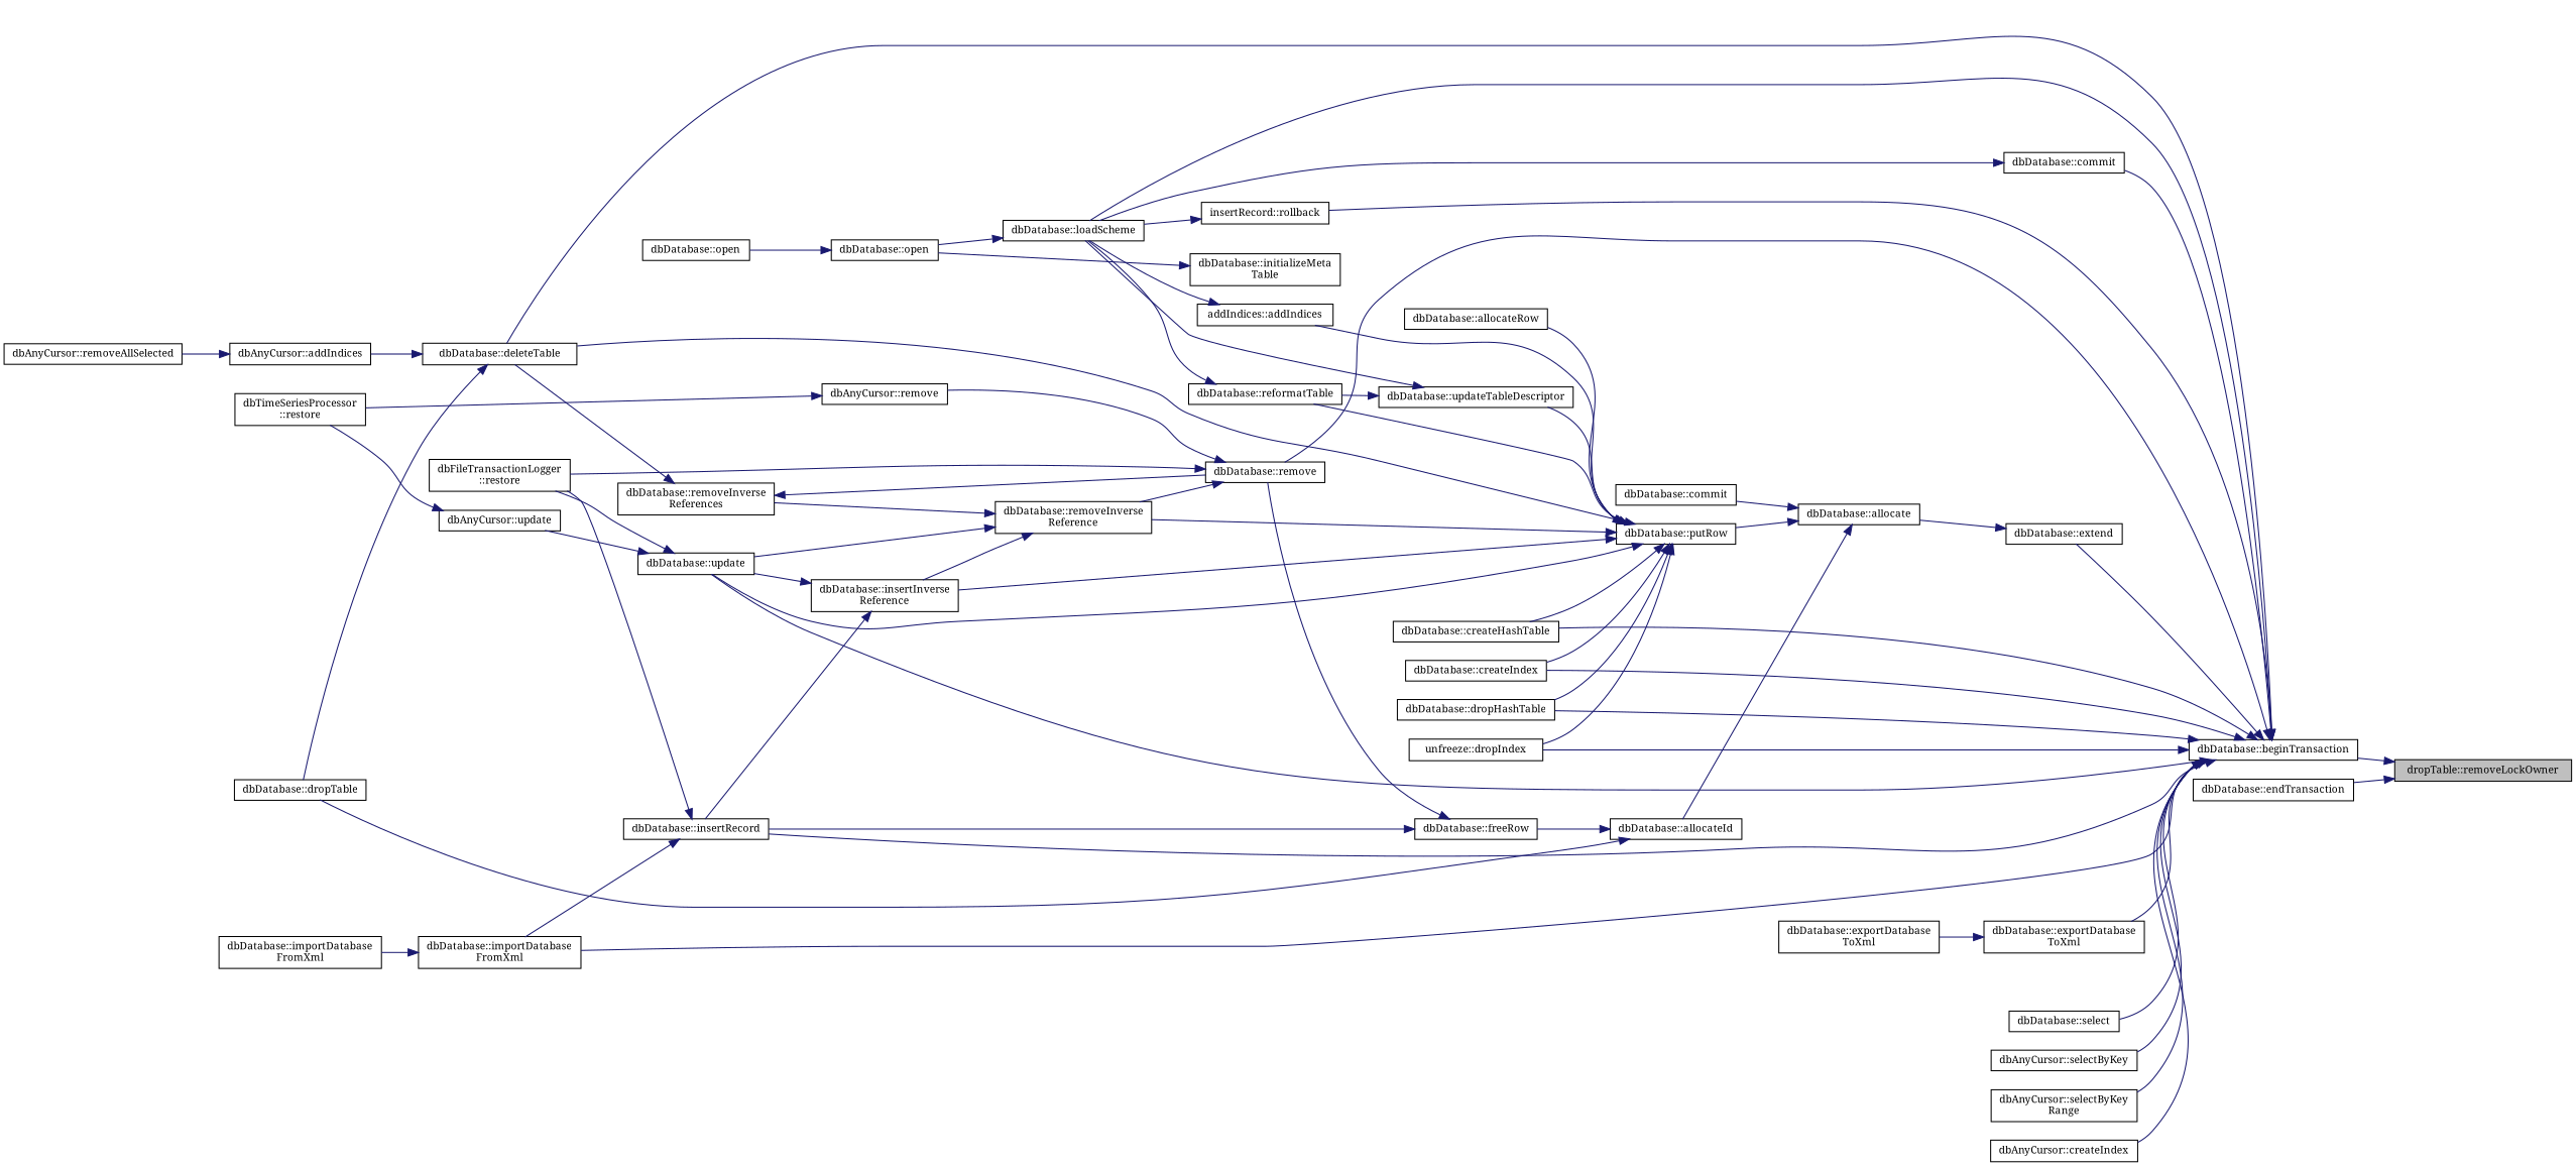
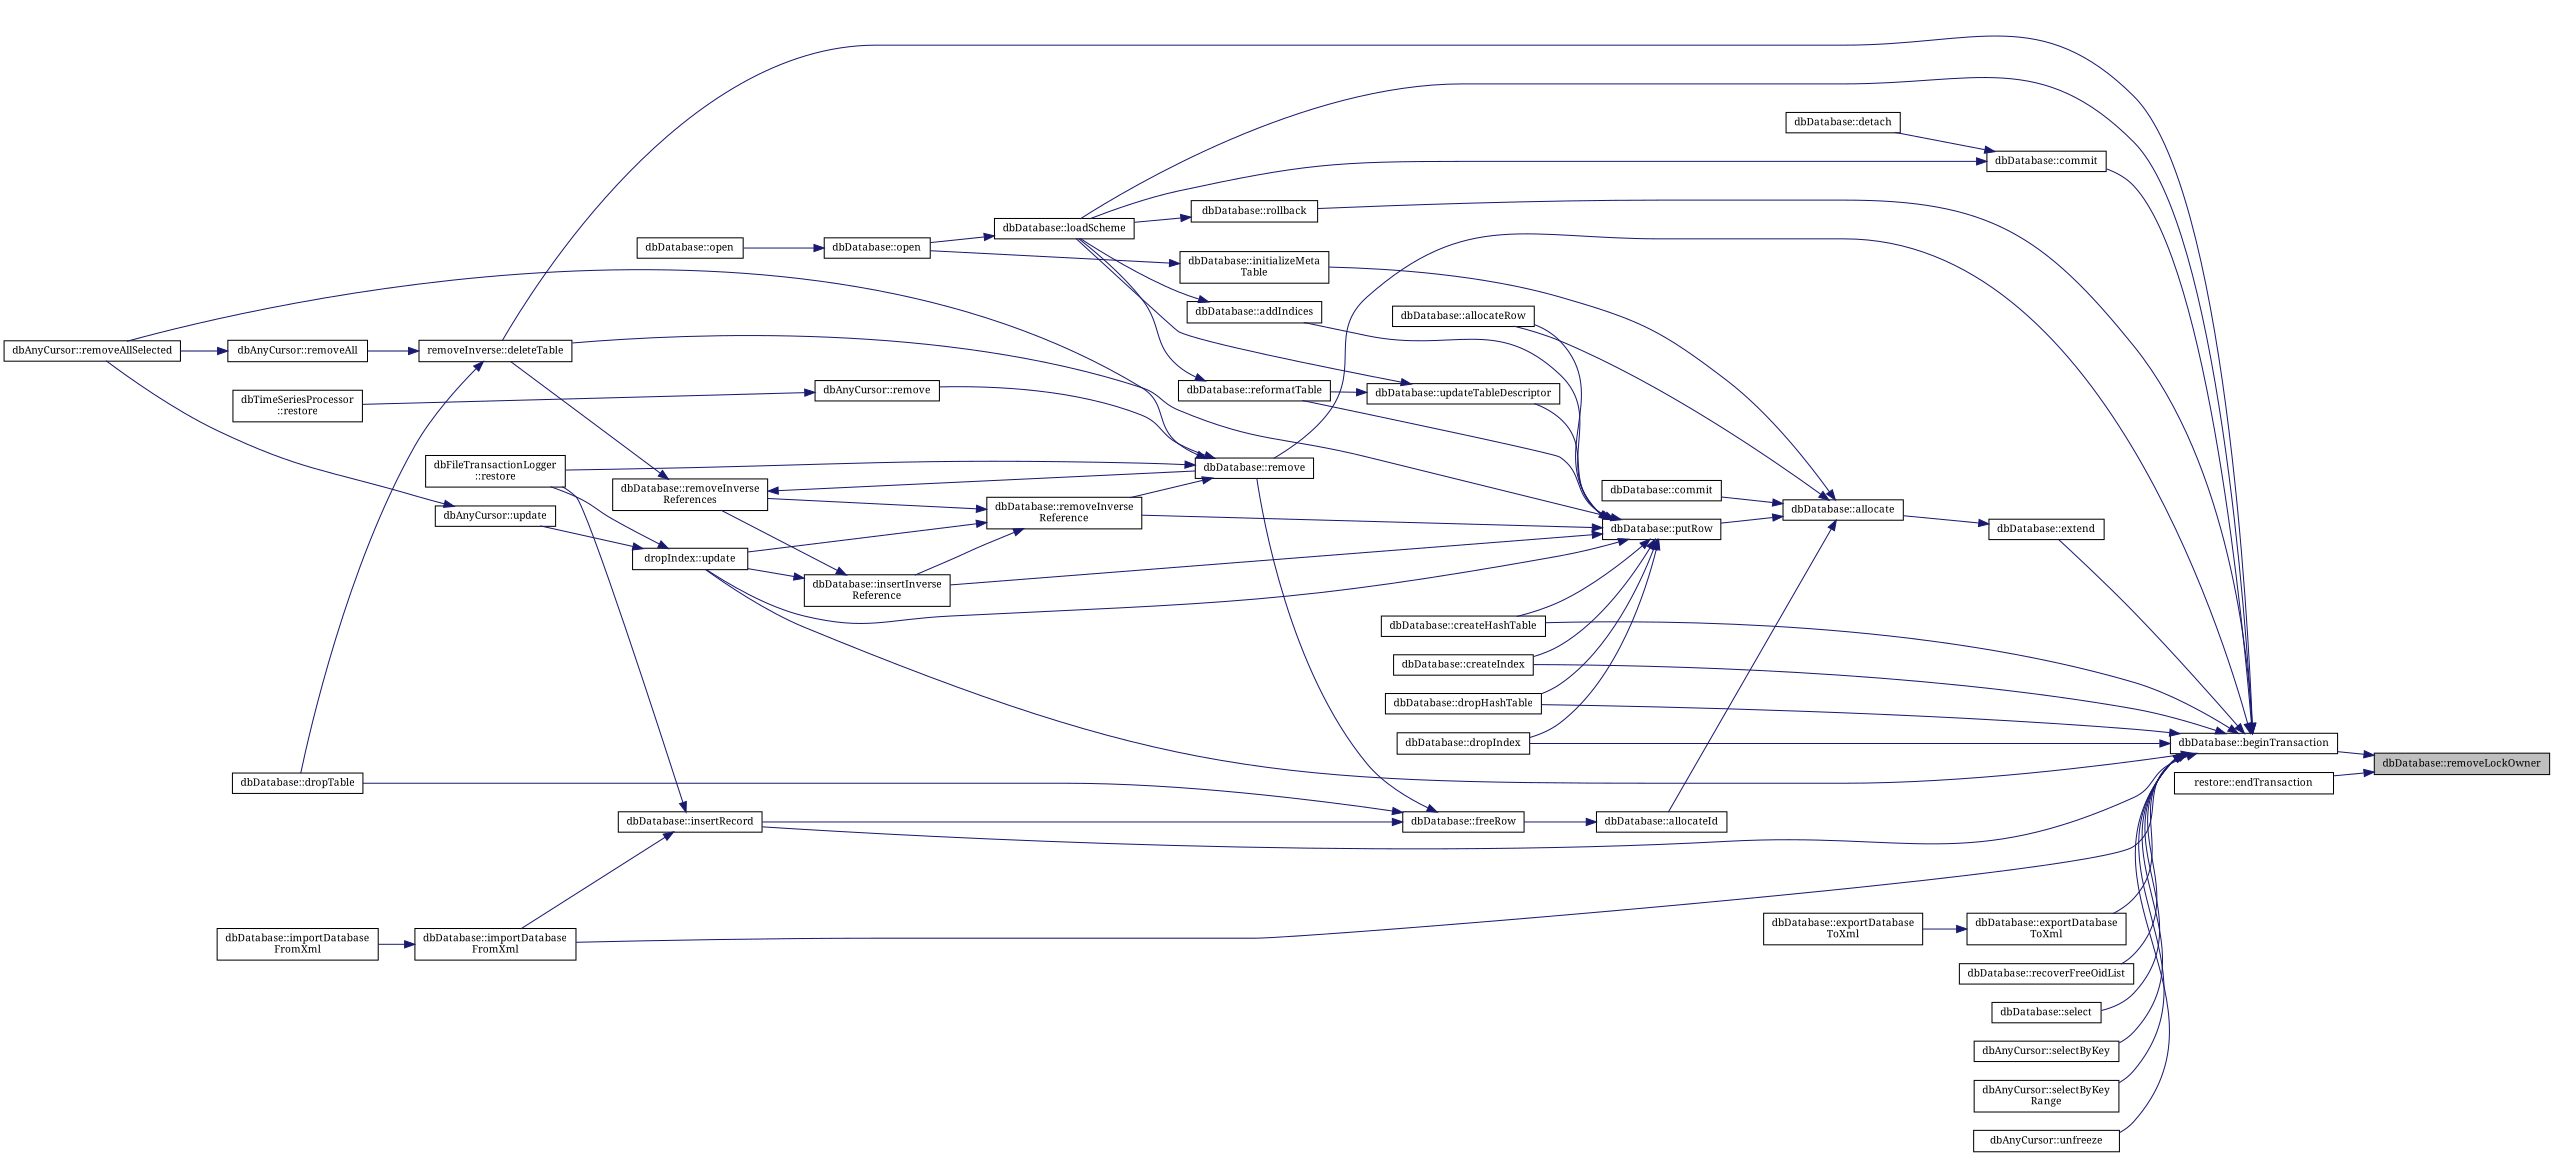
  digraph {
    fontname="Noto Serif"
    rankdir=RL
    node [color=black fillcolor=white fontname="Noto Serif" fontsize=10 shape=record style=filled]
    edge [color=midnightblue dir=back fontname="Noto Serif" fontsize=10 labelfontname=Helvetica labelfontsize=10 style=solid]
-   n1 [fillcolor=grey75 fontcolor=black height=0.2 label="dropTable::removeLockOwner" width=0.4]
+   n1 [fillcolor=grey75 fontcolor=black height=0.2 label="dbDatabase::removeLockOwner" width=0.4]
    n2 [height=0.2 label="dbDatabase::beginTransaction" width=0.4]
-   n3 [height=0.2 label="dbDatabase::endTransaction" width=0.4]
+   n3 [height=0.2 label="restore::endTransaction" width=0.4]
    n4 [height=0.2 label="dbDatabase::commit" width=0.4]
    n5 [height=0.2 label="dbDatabase::loadScheme" width=0.4]
    n6 [height=0.2 label="dbDatabase::createHashTable" width=0.4]
    n7 [height=0.2 label="dbDatabase::createIndex" width=0.4]
-   n8 [height=0.2 label="dbDatabase::deleteTable" width=0.4]
+   n8 [height=0.2 label="removeInverse::deleteTable" width=0.4]
    n9 [height=0.2 label="dbDatabase::dropHashTable" width=0.4]
-   n10 [height=0.2 label="unfreeze::dropIndex" width=0.4]
+   n10 [height=0.2 label="dbDatabase::dropIndex" width=0.4]
    n11 [height=0.2 label="dbDatabase::exportDatabase\lToXml" width=0.4]
    n12 [height=0.2 label="dbDatabase::extend" width=0.4]
    n13 [height=0.2 label="dbDatabase::insertRecord" width=0.4]
    n14 [height=0.2 label="dbDatabase::importDatabase\lFromXml" width=0.4]
    n15 [height=0.2 label="dbDatabase::remove" width=0.4]
-   n16 [height=0.2 label="dbDatabase::update" width=0.4]
-   n18 [height=0.2 label="insertRecord::rollback" width=0.4]
+   n16 [height=0.2 label="dropIndex::update" width=0.4]
+   n17 [height=0.2 label="dbDatabase::recoverFreeOidList" width=0.4]
+   n18 [height=0.2 label="dbDatabase::rollback" width=0.4]
    n19 [height=0.2 label="dbDatabase::select" width=0.4]
    n20 [height=0.2 label="dbAnyCursor::selectByKey" width=0.4]
    n21 [height=0.2 label="dbAnyCursor::selectByKey\lRange" width=0.4]
-   n22 [height=0.2 label="dbAnyCursor::createIndex" width=0.4]
+   n22 [height=0.2 label="dbAnyCursor::unfreeze" width=0.4]
+   n23 [height=0.2 label="dbDatabase::detach" width=0.4]
    n24 [height=0.2 label="dbDatabase::open" width=0.4]
    n25 [height=0.2 label="dbDatabase::dropTable" width=0.4]
-   n26 [height=0.2 label="dbAnyCursor::addIndices" width=0.4]
+   n26 [height=0.2 label="dbAnyCursor::removeAll" width=0.4]
    n27 [height=0.2 label="dbDatabase::exportDatabase\lToXml" width=0.4]
    n28 [height=0.2 label="dbDatabase::allocate" width=0.4]
    n29 [height=0.2 label="dbFileTransactionLogger\l::restore" width=0.4]
    n30 [height=0.2 label="dbDatabase::importDatabase\lFromXml" width=0.4]
    n31 [height=0.2 label="dbAnyCursor::removeAllSelected" width=0.4]
    n32 [height=0.2 label="dbDatabase::removeInverse\lReference" width=0.4]
    n33 [height=0.2 label="dbAnyCursor::remove" width=0.4]
    n34 [height=0.2 label="dbAnyCursor::update" width=0.4]
    n35 [height=0.2 label="dbDatabase::open" width=0.4]
    n36 [height=0.2 label="dbDatabase::allocateId" width=0.4]
    n37 [height=0.2 label="dbDatabase::allocateRow" width=0.4]
    n38 [height=0.2 label="dbDatabase::commit" width=0.4]
    n39 [height=0.2 label="dbDatabase::initializeMeta\lTable" width=0.4]
    n40 [height=0.2 label="dbDatabase::putRow" width=0.4]
    n41 [height=0.2 label="dbDatabase::freeRow" width=0.4]
-   n42 [height=0.2 label="addIndices::addIndices" width=0.4]
+   n42 [height=0.2 label="dbDatabase::addIndices" width=0.4]
    n43 [height=0.2 label="dbDatabase::insertInverse\lReference" width=0.4]
    n44 [height=0.2 label="dbDatabase::reformatTable" width=0.4]
    n45 [height=0.2 label="dbDatabase::updateTableDescriptor" width=0.4]
    n46 [height=0.2 label="dbDatabase::removeInverse\lReferences" width=0.4]
    n47 [height=0.2 label="dbTimeSeriesProcessor\l::restore" width=0.4]
    n1 -> n2
    n1 -> n3
    n2 -> n4
    n2 -> n5
    n2 -> n6
    n2 -> n7
    n2 -> n8
    n2 -> n9
    n2 -> n10
    n2 -> n11
    n2 -> n12
    n2 -> n13
    n2 -> n14
    n2 -> n15
    n2 -> n16
+   n2 -> n17
    n2 -> n18
    n2 -> n19
    n2 -> n20
    n2 -> n21
    n2 -> n22
    n4 -> n5
+   n4 -> n23
    n5 -> n24
    n8 -> n25
    n8 -> n26
    n11 -> n27
    n12 -> n28
    n13 -> n14
    n13 -> n29
    n14 -> n30
    n15 -> n29
+   n15 -> n31
    n15 -> n32
    n15 -> n33
    n16 -> n29
    n16 -> n34
    n18 -> n5
    n24 -> n35
    n26 -> n31
    n28 -> n36
+   n28 -> n37
    n28 -> n38
+   n28 -> n39
    n28 -> n40
    n32 -> n16
    n32 -> n43
    n32 -> n46
    n33 -> n47
-   n34 -> n47
+   n34 -> n31
    n36 -> n41
    n39 -> n24
    n40 -> n6
    n40 -> n7
    n40 -> n8
    n40 -> n9
    n40 -> n10
    n40 -> n16
    n40 -> n32
    n40 -> n37
    n40 -> n42
    n40 -> n43
    n40 -> n44
    n40 -> n45
    n41 -> n13
    n41 -> n15
-   n36 -> n25
+   n41 -> n25
    n42 -> n5
-   n43 -> n13
+   n43 -> n46
    n43 -> n16
    n44 -> n5
    n45 -> n5
    n45 -> n44
    n46 -> n8
    n46 -> n15
  }
